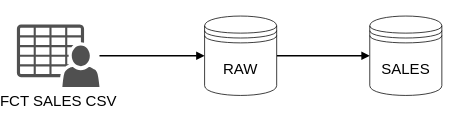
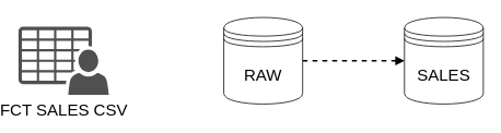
  <mxCell id="0" />
  <mxCell id="1" parent="0" />
- <mxCell id="2" style="edgeStyle=none;html=1;entryX=0;entryY=0.5;entryDx=0;entryDy=0;strokeWidth=2;endArrow=block;endFill=1;" edge="1" parent="1" source="3" target="5"><mxGeometry relative="1" as="geometry" /></mxCell>
  <mxCell id="3" value="&lt;font style=&quot;font-size: 20px;&quot;&gt;FCT SALES CSV&lt;/font&gt;&lt;div&gt;&lt;br&gt;&lt;/div&gt;" style="sketch=0;pointerEvents=1;shadow=0;dashed=0;html=1;strokeColor=none;fillColor=#505050;labelPosition=center;verticalLabelPosition=bottom;verticalAlign=top;outlineConnect=0;align=center;shape=mxgraph.office.users.csv_file;" vertex="1" parent="1"><mxGeometry x="20" y="32" width="110" height="83" as="geometry" /></mxCell>
- <mxCell id="4" style="edgeStyle=none;html=1;strokeWidth=2;endArrow=block;endFill=1;" edge="1" parent="1" source="5" target="6"><mxGeometry relative="1" as="geometry" /></mxCell>
+ <mxCell id="4" style="edgeStyle=none;html=1;strokeWidth=2;endArrow=block;endFill=1;dashed=1;" edge="1" parent="1" source="5" target="6"><mxGeometry relative="1" as="geometry" /></mxCell>
  <mxCell id="5" value="&lt;font style=&quot;font-size: 20px;&quot;&gt;RAW&lt;/font&gt;" style="shape=datastore;whiteSpace=wrap;html=1;" vertex="1" parent="1"><mxGeometry x="270" y="20.63" width="96" height="105.75" as="geometry" /></mxCell>
  <mxCell id="6" value="&lt;font style=&quot;font-size: 20px;&quot;&gt;SALES&lt;/font&gt;" style="shape=datastore;whiteSpace=wrap;html=1;" vertex="1" parent="1"><mxGeometry x="490" y="20.63" width="96" height="105.75" as="geometry" /></mxCell>
